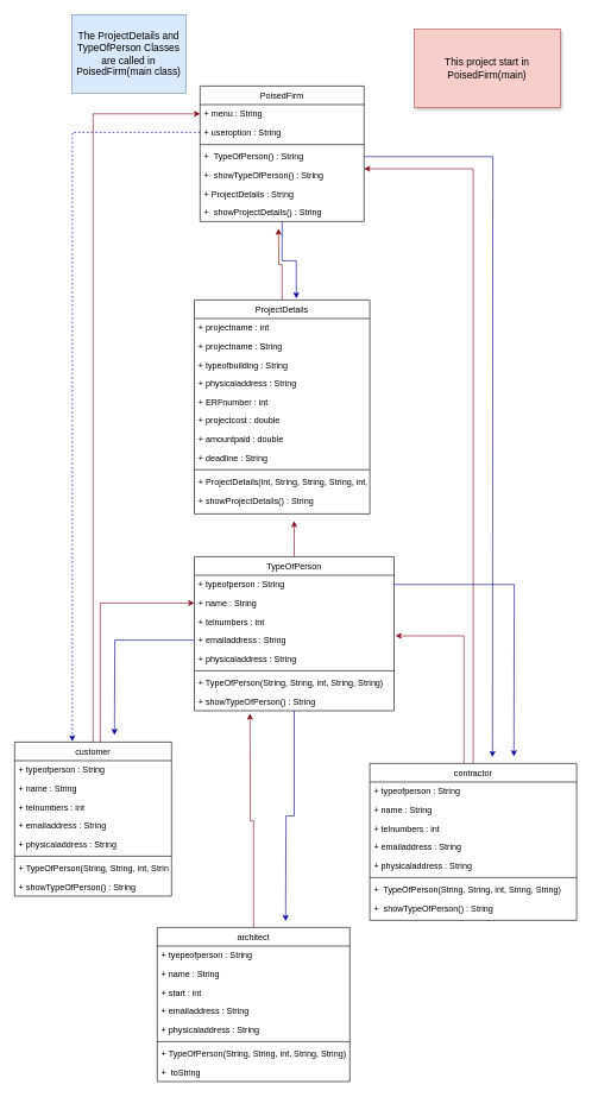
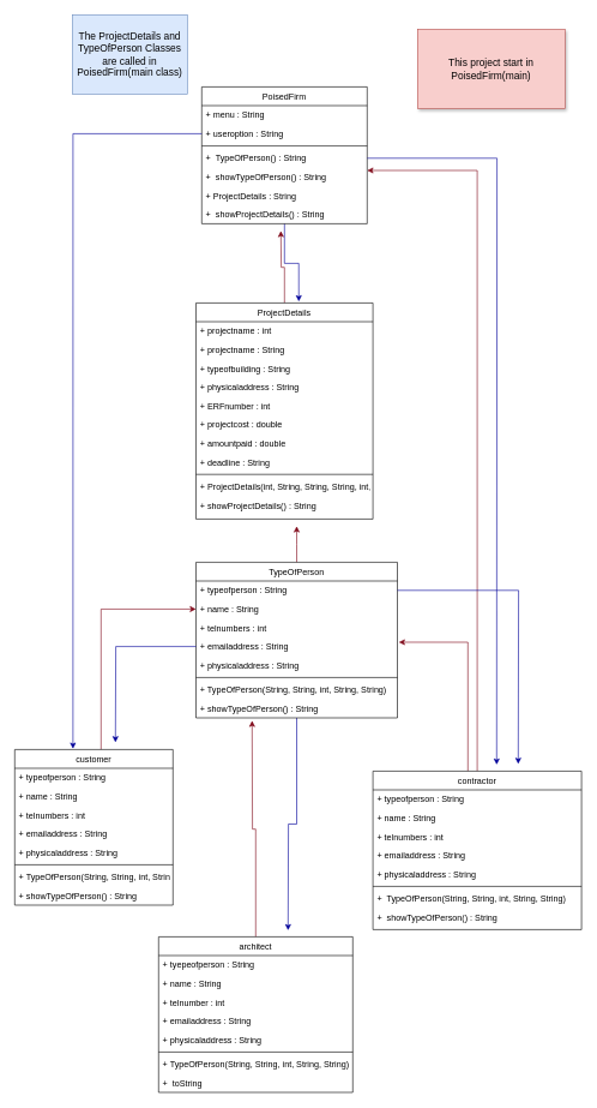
  <mxCell id="0" />
  <mxCell id="1" parent="0" />
  <mxCell id="2" style="edgeStyle=orthogonalEdgeStyle;rounded=0;orthogonalLoop=1;jettySize=auto;html=1;entryX=0;entryY=0.5;entryDx=0;entryDy=0;shadow=0;strokeColor=#800A1A;" edge="1" parent="1" source="4" target="60"><mxGeometry relative="1" as="geometry"><Array as="points"><mxPoint x="140" y="845" /></Array></mxGeometry></mxCell>
- <mxCell id="3" style="edgeStyle=orthogonalEdgeStyle;rounded=0;orthogonalLoop=1;jettySize=auto;html=1;shadow=0;strokeColor=#800A1A;" edge="1" parent="1" source="4" target="49"><mxGeometry relative="1" as="geometry" /></mxCell>
  <mxCell id="4" value="customer" style="swimlane;fontStyle=0;align=center;verticalAlign=top;childLayout=stackLayout;horizontal=1;startSize=26;horizontalStack=0;resizeParent=1;resizeLast=0;collapsible=1;marginBottom=0;rounded=0;shadow=0;strokeWidth=1;" parent="1" vertex="1"><mxGeometry x="20" y="1040" width="220" height="216" as="geometry"><mxRectangle x="550" y="140" width="160" height="26" as="alternateBounds" /></mxGeometry></mxCell>
  <mxCell id="5" value="+ typeofperson : String" style="text;align=left;verticalAlign=top;spacingLeft=4;spacingRight=4;overflow=hidden;rotatable=0;points=[[0,0.5],[1,0.5]];portConstraint=eastwest;" parent="4" vertex="1"><mxGeometry y="26" width="220" height="26" as="geometry" /></mxCell>
  <mxCell id="6" value="+ name : String" style="text;align=left;verticalAlign=top;spacingLeft=4;spacingRight=4;overflow=hidden;rotatable=0;points=[[0,0.5],[1,0.5]];portConstraint=eastwest;rounded=0;shadow=0;html=0;" parent="4" vertex="1"><mxGeometry y="52" width="220" height="26" as="geometry" /></mxCell>
  <mxCell id="7" value="+ telnumbers : int" style="text;align=left;verticalAlign=top;spacingLeft=4;spacingRight=4;overflow=hidden;rotatable=0;points=[[0,0.5],[1,0.5]];portConstraint=eastwest;rounded=0;shadow=0;html=0;" parent="4" vertex="1"><mxGeometry y="78" width="220" height="26" as="geometry" /></mxCell>
  <mxCell id="8" value="+ emailaddress : String" style="text;align=left;verticalAlign=top;spacingLeft=4;spacingRight=4;overflow=hidden;rotatable=0;points=[[0,0.5],[1,0.5]];portConstraint=eastwest;rounded=0;shadow=0;html=0;" parent="4" vertex="1"><mxGeometry y="104" width="220" height="26" as="geometry" /></mxCell>
  <mxCell id="9" value="+ physicaladdress : String" style="text;align=left;verticalAlign=top;spacingLeft=4;spacingRight=4;overflow=hidden;rotatable=0;points=[[0,0.5],[1,0.5]];portConstraint=eastwest;rounded=0;shadow=0;html=0;" vertex="1" parent="4"><mxGeometry y="130" width="220" height="26" as="geometry" /></mxCell>
  <mxCell id="10" value="" style="line;html=1;strokeWidth=1;align=left;verticalAlign=middle;spacingTop=-1;spacingLeft=3;spacingRight=3;rotatable=0;labelPosition=right;points=[];portConstraint=eastwest;" parent="4" vertex="1"><mxGeometry y="156" width="220" height="8" as="geometry" /></mxCell>
  <mxCell id="11" value="+ TypeOfPerson(String, String, int, String, String)" style="text;align=left;verticalAlign=top;spacingLeft=4;spacingRight=4;overflow=hidden;rotatable=0;points=[[0,0.5],[1,0.5]];portConstraint=eastwest;" parent="4" vertex="1"><mxGeometry y="164" width="220" height="26" as="geometry" /></mxCell>
  <mxCell id="12" value="+ showTypeOfPerson() : String" style="text;align=left;verticalAlign=top;spacingLeft=4;spacingRight=4;overflow=hidden;rotatable=0;points=[[0,0.5],[1,0.5]];portConstraint=eastwest;" parent="4" vertex="1"><mxGeometry y="190" width="220" height="26" as="geometry" /></mxCell>
  <mxCell id="13" style="edgeStyle=orthogonalEdgeStyle;rounded=0;orthogonalLoop=1;jettySize=auto;html=1;shadow=0;strokeColor=#800A1A;" edge="1" parent="1" source="14"><mxGeometry relative="1" as="geometry"><mxPoint x="350" y="1000" as="targetPoint" /></mxGeometry></mxCell>
  <mxCell id="14" value="architect" style="swimlane;fontStyle=0;align=center;verticalAlign=top;childLayout=stackLayout;horizontal=1;startSize=26;horizontalStack=0;resizeParent=1;resizeLast=0;collapsible=1;marginBottom=0;rounded=0;shadow=0;strokeWidth=1;" parent="1" vertex="1"><mxGeometry x="220" y="1300" width="270" height="216" as="geometry"><mxRectangle x="550" y="140" width="160" height="26" as="alternateBounds" /></mxGeometry></mxCell>
  <mxCell id="15" value="+ tyepeofperson : String" style="text;align=left;verticalAlign=top;spacingLeft=4;spacingRight=4;overflow=hidden;rotatable=0;points=[[0,0.5],[1,0.5]];portConstraint=eastwest;" vertex="1" parent="14"><mxGeometry y="26" width="270" height="26" as="geometry" /></mxCell>
  <mxCell id="16" value="+ name : String" style="text;align=left;verticalAlign=top;spacingLeft=4;spacingRight=4;overflow=hidden;rotatable=0;points=[[0,0.5],[1,0.5]];portConstraint=eastwest;" parent="14" vertex="1"><mxGeometry y="52" width="270" height="26" as="geometry" /></mxCell>
- <mxCell id="17" value="+ start : int" style="text;align=left;verticalAlign=top;spacingLeft=4;spacingRight=4;overflow=hidden;rotatable=0;points=[[0,0.5],[1,0.5]];portConstraint=eastwest;rounded=0;shadow=0;html=0;" parent="14" vertex="1"><mxGeometry y="78" width="270" height="26" as="geometry" /></mxCell>
+ <mxCell id="17" value="+ telnumber : int" style="text;align=left;verticalAlign=top;spacingLeft=4;spacingRight=4;overflow=hidden;rotatable=0;points=[[0,0.5],[1,0.5]];portConstraint=eastwest;rounded=0;shadow=0;html=0;" parent="14" vertex="1"><mxGeometry y="78" width="270" height="26" as="geometry" /></mxCell>
  <mxCell id="18" value="+ emailaddress : String" style="text;align=left;verticalAlign=top;spacingLeft=4;spacingRight=4;overflow=hidden;rotatable=0;points=[[0,0.5],[1,0.5]];portConstraint=eastwest;rounded=0;shadow=0;html=0;" parent="14" vertex="1"><mxGeometry y="104" width="270" height="26" as="geometry" /></mxCell>
  <mxCell id="19" value="+ physicaladdress : String" style="text;align=left;verticalAlign=top;spacingLeft=4;spacingRight=4;overflow=hidden;rotatable=0;points=[[0,0.5],[1,0.5]];portConstraint=eastwest;rounded=0;shadow=0;html=0;" parent="14" vertex="1"><mxGeometry y="130" width="270" height="26" as="geometry" /></mxCell>
  <mxCell id="20" value="" style="line;html=1;strokeWidth=1;align=left;verticalAlign=middle;spacingTop=-1;spacingLeft=3;spacingRight=3;rotatable=0;labelPosition=right;points=[];portConstraint=eastwest;" parent="14" vertex="1"><mxGeometry y="156" width="270" height="8" as="geometry" /></mxCell>
  <mxCell id="21" value="+ TypeOfPerson(String, String, int, String, String)" style="text;align=left;verticalAlign=top;spacingLeft=4;spacingRight=4;overflow=hidden;rotatable=0;points=[[0,0.5],[1,0.5]];portConstraint=eastwest;" parent="14" vertex="1"><mxGeometry y="164" width="270" height="26" as="geometry" /></mxCell>
  <mxCell id="22" value="+  toString" style="text;align=left;verticalAlign=top;spacingLeft=4;spacingRight=4;overflow=hidden;rotatable=0;points=[[0,0.5],[1,0.5]];portConstraint=eastwest;" parent="14" vertex="1"><mxGeometry y="190" width="270" height="26" as="geometry" /></mxCell>
  <mxCell id="23" style="edgeStyle=orthogonalEdgeStyle;rounded=0;orthogonalLoop=1;jettySize=auto;html=1;entryX=1.007;entryY=0.269;entryDx=0;entryDy=0;entryPerimeter=0;shadow=0;strokeColor=#800A1A;" edge="1" parent="1" source="25" target="62"><mxGeometry relative="1" as="geometry"><Array as="points"><mxPoint x="650" y="891" /></Array></mxGeometry></mxCell>
  <mxCell id="24" style="edgeStyle=orthogonalEdgeStyle;rounded=0;orthogonalLoop=1;jettySize=auto;html=1;entryX=1;entryY=0.154;entryDx=0;entryDy=0;entryPerimeter=0;shadow=0;strokeColor=#800A1A;" edge="1" parent="1" source="25" target="53"><mxGeometry relative="1" as="geometry" /></mxCell>
  <mxCell id="25" value="contractor" style="swimlane;fontStyle=0;align=center;verticalAlign=top;childLayout=stackLayout;horizontal=1;startSize=26;horizontalStack=0;resizeParent=1;resizeLast=0;collapsible=1;marginBottom=0;rounded=0;shadow=0;strokeWidth=1;" parent="1" vertex="1"><mxGeometry x="518" y="1070" width="290" height="220" as="geometry"><mxRectangle x="550" y="140" width="160" height="26" as="alternateBounds" /></mxGeometry></mxCell>
  <mxCell id="26" value="+ typeofperson : String" style="text;align=left;verticalAlign=top;spacingLeft=4;spacingRight=4;overflow=hidden;rotatable=0;points=[[0,0.5],[1,0.5]];portConstraint=eastwest;" parent="25" vertex="1"><mxGeometry y="26" width="290" height="26" as="geometry" /></mxCell>
  <mxCell id="27" value="+ name : String" style="text;align=left;verticalAlign=top;spacingLeft=4;spacingRight=4;overflow=hidden;rotatable=0;points=[[0,0.5],[1,0.5]];portConstraint=eastwest;rounded=0;shadow=0;html=0;" vertex="1" parent="25"><mxGeometry y="52" width="290" height="26" as="geometry" /></mxCell>
  <mxCell id="28" value="+ telnumbers : int" style="text;align=left;verticalAlign=top;spacingLeft=4;spacingRight=4;overflow=hidden;rotatable=0;points=[[0,0.5],[1,0.5]];portConstraint=eastwest;rounded=0;shadow=0;html=0;" parent="25" vertex="1"><mxGeometry y="78" width="290" height="26" as="geometry" /></mxCell>
  <mxCell id="29" value="+ emailaddress : String" style="text;align=left;verticalAlign=top;spacingLeft=4;spacingRight=4;overflow=hidden;rotatable=0;points=[[0,0.5],[1,0.5]];portConstraint=eastwest;rounded=0;shadow=0;html=0;" vertex="1" parent="25"><mxGeometry y="104" width="290" height="26" as="geometry" /></mxCell>
  <mxCell id="30" value="+ physicaladdress : String" style="text;align=left;verticalAlign=top;spacingLeft=4;spacingRight=4;overflow=hidden;rotatable=0;points=[[0,0.5],[1,0.5]];portConstraint=eastwest;rounded=0;shadow=0;html=0;" parent="25" vertex="1"><mxGeometry y="130" width="290" height="26" as="geometry" /></mxCell>
  <mxCell id="31" value="" style="line;html=1;strokeWidth=1;align=left;verticalAlign=middle;spacingTop=-1;spacingLeft=3;spacingRight=3;rotatable=0;labelPosition=right;points=[];portConstraint=eastwest;" parent="25" vertex="1"><mxGeometry y="156" width="290" height="8" as="geometry" /></mxCell>
  <mxCell id="32" value="+  TypeOfPerson(String, String, int, String, String)" style="text;align=left;verticalAlign=top;spacingLeft=4;spacingRight=4;overflow=hidden;rotatable=0;points=[[0,0.5],[1,0.5]];portConstraint=eastwest;" parent="25" vertex="1"><mxGeometry y="164" width="290" height="26" as="geometry" /></mxCell>
  <mxCell id="33" value="+  showTypeOfPerson() : String" style="text;align=left;verticalAlign=top;spacingLeft=4;spacingRight=4;overflow=hidden;rotatable=0;points=[[0,0.5],[1,0.5]];portConstraint=eastwest;" parent="25" vertex="1"><mxGeometry y="190" width="290" height="20" as="geometry" /></mxCell>
  <mxCell id="34" style="edgeStyle=orthogonalEdgeStyle;rounded=0;orthogonalLoop=1;jettySize=auto;html=1;shadow=0;strokeColor=#800A1A;" edge="1" parent="1" source="35"><mxGeometry relative="1" as="geometry"><mxPoint x="390" y="320" as="targetPoint" /></mxGeometry></mxCell>
  <mxCell id="35" value="ProjectDetails" style="swimlane;fontStyle=0;align=center;verticalAlign=top;childLayout=stackLayout;horizontal=1;startSize=26;horizontalStack=0;resizeParent=1;resizeLast=0;collapsible=1;marginBottom=0;rounded=0;shadow=0;strokeWidth=1;" parent="1" vertex="1"><mxGeometry x="272" y="420" width="246" height="300" as="geometry"><mxRectangle x="550" y="140" width="160" height="26" as="alternateBounds" /></mxGeometry></mxCell>
  <mxCell id="36" value="+ projectname : int" style="text;align=left;verticalAlign=top;spacingLeft=4;spacingRight=4;overflow=hidden;rotatable=0;points=[[0,0.5],[1,0.5]];portConstraint=eastwest;" parent="35" vertex="1"><mxGeometry y="26" width="246" height="26" as="geometry" /></mxCell>
  <mxCell id="37" value="+ projectname : String" style="text;align=left;verticalAlign=top;spacingLeft=4;spacingRight=4;overflow=hidden;rotatable=0;points=[[0,0.5],[1,0.5]];portConstraint=eastwest;rounded=0;shadow=0;html=0;" parent="35" vertex="1"><mxGeometry y="52" width="246" height="26" as="geometry" /></mxCell>
  <mxCell id="38" value="+ typeofbuilding : String" style="text;align=left;verticalAlign=top;spacingLeft=4;spacingRight=4;overflow=hidden;rotatable=0;points=[[0,0.5],[1,0.5]];portConstraint=eastwest;rounded=0;shadow=0;html=0;" parent="35" vertex="1"><mxGeometry y="78" width="246" height="26" as="geometry" /></mxCell>
  <mxCell id="39" value="+ physicaladdress : String" style="text;align=left;verticalAlign=top;spacingLeft=4;spacingRight=4;overflow=hidden;rotatable=0;points=[[0,0.5],[1,0.5]];portConstraint=eastwest;rounded=0;shadow=0;html=0;" parent="35" vertex="1"><mxGeometry y="104" width="246" height="26" as="geometry" /></mxCell>
  <mxCell id="40" value="+ ERFnumber : int" style="text;align=left;verticalAlign=top;spacingLeft=4;spacingRight=4;overflow=hidden;rotatable=0;points=[[0,0.5],[1,0.5]];portConstraint=eastwest;rounded=0;shadow=0;html=0;" parent="35" vertex="1"><mxGeometry y="130" width="246" height="26" as="geometry" /></mxCell>
  <mxCell id="41" value="+ projectcost : double" style="text;align=left;verticalAlign=top;spacingLeft=4;spacingRight=4;overflow=hidden;rotatable=0;points=[[0,0.5],[1,0.5]];portConstraint=eastwest;rounded=0;shadow=0;html=0;" parent="35" vertex="1"><mxGeometry y="156" width="246" height="26" as="geometry" /></mxCell>
  <mxCell id="42" value="+ amountpaid : double" style="text;align=left;verticalAlign=top;spacingLeft=4;spacingRight=4;overflow=hidden;rotatable=0;points=[[0,0.5],[1,0.5]];portConstraint=eastwest;rounded=0;shadow=0;html=0;" parent="35" vertex="1"><mxGeometry y="182" width="246" height="26" as="geometry" /></mxCell>
  <mxCell id="43" value="+ deadline : String" style="text;align=left;verticalAlign=top;spacingLeft=4;spacingRight=4;overflow=hidden;rotatable=0;points=[[0,0.5],[1,0.5]];portConstraint=eastwest;rounded=0;shadow=0;html=0;" parent="35" vertex="1"><mxGeometry y="208" width="246" height="26" as="geometry" /></mxCell>
  <mxCell id="44" value="" style="line;html=1;strokeWidth=1;align=left;verticalAlign=middle;spacingTop=-1;spacingLeft=3;spacingRight=3;rotatable=0;labelPosition=right;points=[];portConstraint=eastwest;" parent="35" vertex="1"><mxGeometry y="234" width="246" height="8" as="geometry" /></mxCell>
  <mxCell id="45" value="+ ProjectDetails(int, String, String, String, int, double, double, String)" style="text;align=left;verticalAlign=top;spacingLeft=4;spacingRight=4;overflow=hidden;rotatable=0;points=[[0,0.5],[1,0.5]];portConstraint=eastwest;" parent="35" vertex="1"><mxGeometry y="242" width="246" height="26" as="geometry" /></mxCell>
  <mxCell id="46" value="+ showProjectDetails() : String" style="text;align=left;verticalAlign=top;spacingLeft=4;spacingRight=4;overflow=hidden;rotatable=0;points=[[0,0.5],[1,0.5]];portConstraint=eastwest;" parent="35" vertex="1"><mxGeometry y="268" width="246" height="26" as="geometry" /></mxCell>
  <mxCell id="47" style="edgeStyle=orthogonalEdgeStyle;rounded=0;orthogonalLoop=1;jettySize=auto;html=1;entryX=0.581;entryY=-0.007;entryDx=0;entryDy=0;entryPerimeter=0;shadow=0;strokeColor=#000099;" edge="1" parent="1" source="48" target="35"><mxGeometry relative="1" as="geometry" /></mxCell>
  <mxCell id="48" value="PoisedFirm" style="swimlane;fontStyle=0;align=center;verticalAlign=top;childLayout=stackLayout;horizontal=1;startSize=26;horizontalStack=0;resizeParent=1;resizeLast=0;collapsible=1;marginBottom=0;rounded=0;shadow=0;strokeWidth=1;" vertex="1" parent="1"><mxGeometry x="280" y="120" width="230" height="190" as="geometry"><mxRectangle x="550" y="140" width="160" height="26" as="alternateBounds" /></mxGeometry></mxCell>
  <mxCell id="49" value="+ menu : String" style="text;align=left;verticalAlign=top;spacingLeft=4;spacingRight=4;overflow=hidden;rotatable=0;points=[[0,0.5],[1,0.5]];portConstraint=eastwest;" vertex="1" parent="48"><mxGeometry y="26" width="230" height="26" as="geometry" /></mxCell>
  <mxCell id="50" value="+ useroption : String" style="text;align=left;verticalAlign=top;spacingLeft=4;spacingRight=4;overflow=hidden;rotatable=0;points=[[0,0.5],[1,0.5]];portConstraint=eastwest;rounded=0;shadow=0;html=0;" vertex="1" parent="48"><mxGeometry y="52" width="230" height="26" as="geometry" /></mxCell>
  <mxCell id="51" value="" style="line;html=1;strokeWidth=1;align=left;verticalAlign=middle;spacingTop=-1;spacingLeft=3;spacingRight=3;rotatable=0;labelPosition=right;points=[];portConstraint=eastwest;" vertex="1" parent="48"><mxGeometry y="78" width="230" height="8" as="geometry" /></mxCell>
  <mxCell id="52" value="+  TypeOfPerson() : String" style="text;align=left;verticalAlign=top;spacingLeft=4;spacingRight=4;overflow=hidden;rotatable=0;points=[[0,0.5],[1,0.5]];portConstraint=eastwest;" vertex="1" parent="48"><mxGeometry y="86" width="230" height="26" as="geometry" /></mxCell>
  <mxCell id="53" value="+  showTypeOfPerson() : String" style="text;align=left;verticalAlign=top;spacingLeft=4;spacingRight=4;overflow=hidden;rotatable=0;points=[[0,0.5],[1,0.5]];portConstraint=eastwest;" vertex="1" parent="48"><mxGeometry y="112" width="230" height="26" as="geometry" /></mxCell>
  <mxCell id="54" value="+ ProjectDetails : String" style="text;align=left;verticalAlign=top;spacingLeft=4;spacingRight=4;overflow=hidden;rotatable=0;points=[[0,0.5],[1,0.5]];portConstraint=eastwest;" vertex="1" parent="48"><mxGeometry y="138" width="230" height="26" as="geometry" /></mxCell>
  <mxCell id="55" value="+  showProjectDetails() : String" style="text;align=left;verticalAlign=top;spacingLeft=4;spacingRight=4;overflow=hidden;rotatable=0;points=[[0,0.5],[1,0.5]];portConstraint=eastwest;" vertex="1" parent="48"><mxGeometry y="164" width="230" height="26" as="geometry" /></mxCell>
  <mxCell id="56" style="edgeStyle=orthogonalEdgeStyle;rounded=0;orthogonalLoop=1;jettySize=auto;html=1;shadow=0;strokeColor=#800A1A;" edge="1" parent="1" source="58"><mxGeometry relative="1" as="geometry"><mxPoint x="412" y="730" as="targetPoint" /></mxGeometry></mxCell>
  <mxCell id="57" style="edgeStyle=orthogonalEdgeStyle;rounded=0;orthogonalLoop=1;jettySize=auto;html=1;shadow=0;strokeColor=#000099;" edge="1" parent="1" source="58"><mxGeometry relative="1" as="geometry"><mxPoint x="400" y="1291" as="targetPoint" /></mxGeometry></mxCell>
  <mxCell id="58" value="TypeOfPerson" style="swimlane;fontStyle=0;align=center;verticalAlign=top;childLayout=stackLayout;horizontal=1;startSize=26;horizontalStack=0;resizeParent=1;resizeLast=0;collapsible=1;marginBottom=0;rounded=0;shadow=0;strokeWidth=1;" vertex="1" parent="1"><mxGeometry x="272" y="780" width="280" height="216" as="geometry"><mxRectangle x="550" y="140" width="160" height="26" as="alternateBounds" /></mxGeometry></mxCell>
  <mxCell id="59" value="+ typeofperson : String" style="text;align=left;verticalAlign=top;spacingLeft=4;spacingRight=4;overflow=hidden;rotatable=0;points=[[0,0.5],[1,0.5]];portConstraint=eastwest;" vertex="1" parent="58"><mxGeometry y="26" width="280" height="26" as="geometry" /></mxCell>
  <mxCell id="60" value="+ name : String" style="text;align=left;verticalAlign=top;spacingLeft=4;spacingRight=4;overflow=hidden;rotatable=0;points=[[0,0.5],[1,0.5]];portConstraint=eastwest;rounded=0;shadow=0;html=0;" vertex="1" parent="58"><mxGeometry y="52" width="280" height="26" as="geometry" /></mxCell>
  <mxCell id="61" value="+ telnumbers : int" style="text;align=left;verticalAlign=top;spacingLeft=4;spacingRight=4;overflow=hidden;rotatable=0;points=[[0,0.5],[1,0.5]];portConstraint=eastwest;rounded=0;shadow=0;html=0;" vertex="1" parent="58"><mxGeometry y="78" width="280" height="26" as="geometry" /></mxCell>
  <mxCell id="62" value="+ emailaddress : String" style="text;align=left;verticalAlign=top;spacingLeft=4;spacingRight=4;overflow=hidden;rotatable=0;points=[[0,0.5],[1,0.5]];portConstraint=eastwest;rounded=0;shadow=0;html=0;" vertex="1" parent="58"><mxGeometry y="104" width="280" height="26" as="geometry" /></mxCell>
  <mxCell id="63" value="+ physicaladdress : String" style="text;align=left;verticalAlign=top;spacingLeft=4;spacingRight=4;overflow=hidden;rotatable=0;points=[[0,0.5],[1,0.5]];portConstraint=eastwest;rounded=0;shadow=0;html=0;" vertex="1" parent="58"><mxGeometry y="130" width="280" height="26" as="geometry" /></mxCell>
  <mxCell id="64" value="" style="line;html=1;strokeWidth=1;align=left;verticalAlign=middle;spacingTop=-1;spacingLeft=3;spacingRight=3;rotatable=0;labelPosition=right;points=[];portConstraint=eastwest;" vertex="1" parent="58"><mxGeometry y="156" width="280" height="8" as="geometry" /></mxCell>
  <mxCell id="65" value="+ TypeOfPerson(String, String, int, String, String)" style="text;align=left;verticalAlign=top;spacingLeft=4;spacingRight=4;overflow=hidden;rotatable=0;points=[[0,0.5],[1,0.5]];portConstraint=eastwest;" vertex="1" parent="58"><mxGeometry y="164" width="280" height="26" as="geometry" /></mxCell>
  <mxCell id="66" value="+ showTypeOfPerson() : String" style="text;align=left;verticalAlign=top;spacingLeft=4;spacingRight=4;overflow=hidden;rotatable=0;points=[[0,0.5],[1,0.5]];portConstraint=eastwest;" vertex="1" parent="58"><mxGeometry y="190" width="280" height="26" as="geometry" /></mxCell>
  <mxCell id="67" style="edgeStyle=orthogonalEdgeStyle;rounded=0;orthogonalLoop=1;jettySize=auto;html=1;shadow=0;strokeColor=#000099;" edge="1" parent="1" source="62"><mxGeometry relative="1" as="geometry"><mxPoint x="160" y="1030" as="targetPoint" /></mxGeometry></mxCell>
  <mxCell id="68" style="edgeStyle=orthogonalEdgeStyle;rounded=0;orthogonalLoop=1;jettySize=auto;html=1;shadow=0;strokeColor=#000099;" edge="1" parent="1" source="59"><mxGeometry relative="1" as="geometry"><mxPoint x="720" y="1060" as="targetPoint" /></mxGeometry></mxCell>
  <mxCell id="69" value="&lt;p&gt;&lt;font style=&quot;font-size: 14px&quot;&gt;This project start in PoisedFirm(main)&lt;/font&gt;&lt;/p&gt;" style="text;html=1;strokeColor=#b85450;fillColor=#f8cecc;align=center;verticalAlign=middle;whiteSpace=wrap;rounded=0;shadow=1;" vertex="1" parent="1"><mxGeometry x="580" y="40" width="205" height="110" as="geometry" /></mxCell>
- <mxCell id="70" style="edgeStyle=orthogonalEdgeStyle;rounded=0;orthogonalLoop=1;jettySize=auto;html=1;entryX=0.368;entryY=-0.005;entryDx=0;entryDy=0;entryPerimeter=0;shadow=0;strokeColor=#000099;dashed=1;" edge="1" parent="1" source="50" target="4"><mxGeometry relative="1" as="geometry" /></mxCell>
+ <mxCell id="70" style="edgeStyle=orthogonalEdgeStyle;rounded=0;orthogonalLoop=1;jettySize=auto;html=1;entryX=0.368;entryY=-0.005;entryDx=0;entryDy=0;entryPerimeter=0;shadow=0;strokeColor=#000099;" edge="1" parent="1" source="50" target="4"><mxGeometry relative="1" as="geometry" /></mxCell>
  <mxCell id="71" style="edgeStyle=orthogonalEdgeStyle;rounded=0;orthogonalLoop=1;jettySize=auto;html=1;shadow=0;strokeColor=#000099;" edge="1" parent="1" source="52"><mxGeometry relative="1" as="geometry"><mxPoint x="690" y="1061" as="targetPoint" /></mxGeometry></mxCell>
  <mxCell id="72" value="&lt;font style=&quot;font-size: 14px&quot;&gt;The ProjectDetails and TypeOfPerson Classes are called in PoisedFirm(main class)&lt;/font&gt;" style="text;html=1;strokeColor=#6c8ebf;fillColor=#dae8fc;align=center;verticalAlign=middle;whiteSpace=wrap;rounded=0;shadow=0;" vertex="1" parent="1"><mxGeometry x="100" y="20" width="160" height="110" as="geometry" /></mxCell>
